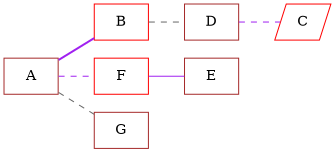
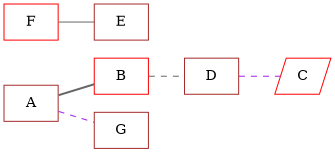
  graph {
    rankdir=LR
    node [color=brown shape=box]
    edge [color=gray40 style=dashed]
    B [color=red]
    A
    F [color=red]
    G
    D
    E
    C [color=red shape=parallelogram]
    B -- D
-   A -- B [color=purple style=bold]
-   A -- F [color=purple]
-   A -- G
-   F -- E [color=purple style=solid]
+   A -- B [style=bold]
+   A -- G [color=purple]
+   F -- E [style=solid]
    D -- C [color=purple]
  }
